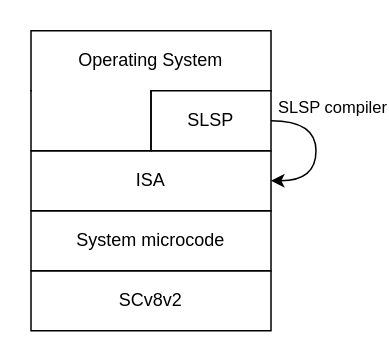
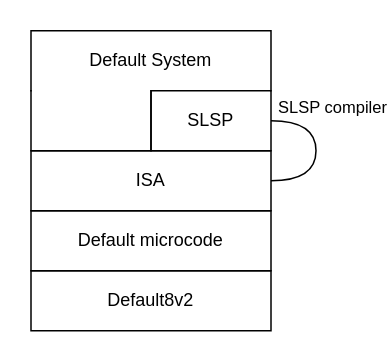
  <mxCell id="0" />
  <mxCell id="1" parent="0" />
  <mxCell id="2" value="" style="shape=partialRectangle;whiteSpace=wrap;html=1;bottom=1;right=1;left=1;top=0;routingCenterX=-0.5;rotation=-180;fillColor=none;" vertex="1" parent="1"><mxGeometry x="20" y="20" width="160" height="40" as="geometry" /></mxCell>
- <mxCell id="3" value="SCv8v2" style="rounded=0;whiteSpace=wrap;html=1;fillColor=none;" vertex="1" parent="1"><mxGeometry x="20" y="180" width="160" height="40" as="geometry" /></mxCell>
- <mxCell id="4" value="System microcode" style="rounded=0;whiteSpace=wrap;html=1;fillColor=none;" vertex="1" parent="1"><mxGeometry x="20" y="140" width="160" height="40" as="geometry" /></mxCell>
+ <mxCell id="3" value="Default8v2" style="rounded=0;whiteSpace=wrap;html=1;fillColor=none;" vertex="1" parent="1"><mxGeometry x="20" y="180" width="160" height="40" as="geometry" /></mxCell>
+ <mxCell id="4" value="Default microcode" style="rounded=0;whiteSpace=wrap;html=1;fillColor=none;" vertex="1" parent="1"><mxGeometry x="20" y="140" width="160" height="40" as="geometry" /></mxCell>
  <mxCell id="5" value="ISA" style="rounded=0;whiteSpace=wrap;html=1;fillColor=none;" vertex="1" parent="1"><mxGeometry x="20" y="100" width="160" height="40" as="geometry" /></mxCell>
- <mxCell id="6" style="edgeStyle=orthogonalEdgeStyle;rounded=0;orthogonalLoop=1;jettySize=auto;html=1;exitX=1;exitY=0.5;exitDx=0;exitDy=0;entryX=1;entryY=0.5;entryDx=0;entryDy=0;curved=1;" edge="1" parent="1" source="8" target="5"><mxGeometry relative="1" as="geometry"><mxPoint x="190" y="120" as="targetPoint" /><Array as="points"><mxPoint x="210" y="80" /><mxPoint x="210" y="120" /></Array></mxGeometry></mxCell>
+ <mxCell id="6" style="edgeStyle=orthogonalEdgeStyle;rounded=0;orthogonalLoop=1;jettySize=auto;html=1;exitX=1;exitY=0.5;exitDx=0;exitDy=0;entryX=1;entryY=0.5;entryDx=0;entryDy=0;curved=1;endArrow=none;" edge="1" parent="1" source="8" target="5"><mxGeometry relative="1" as="geometry"><mxPoint x="190" y="120" as="targetPoint" /><Array as="points"><mxPoint x="210" y="80" /><mxPoint x="210" y="120" /></Array></mxGeometry></mxCell>
  <mxCell id="7" value="SLSP compiler" style="edgeLabel;html=1;align=center;verticalAlign=middle;resizable=0;points=[];labelBackgroundColor=none;" vertex="1" connectable="0" parent="6"><mxGeometry x="-0.071" y="-2" relative="1" as="geometry"><mxPoint x="12" y="-26" as="offset" /></mxGeometry></mxCell>
  <mxCell id="8" value="SLSP" style="rounded=0;whiteSpace=wrap;html=1;fillColor=none;" vertex="1" parent="1"><mxGeometry x="100" y="60" width="80" height="40" as="geometry" /></mxCell>
  <mxCell id="9" value="" style="shape=partialRectangle;whiteSpace=wrap;html=1;bottom=1;right=1;left=1;top=0;routingCenterX=-0.5;fillColor=none;" vertex="1" parent="1"><mxGeometry x="20" y="60" width="80" height="40" as="geometry" /></mxCell>
- <mxCell id="10" value="Operating System" style="text;html=1;align=center;verticalAlign=middle;whiteSpace=wrap;rounded=0;" vertex="1" parent="1"><mxGeometry x="45" y="25" width="110" height="30" as="geometry" /></mxCell>
+ <mxCell id="10" value="Default System" style="text;html=1;align=center;verticalAlign=middle;whiteSpace=wrap;rounded=0;" vertex="1" parent="1"><mxGeometry x="45" y="25" width="110" height="30" as="geometry" /></mxCell>
